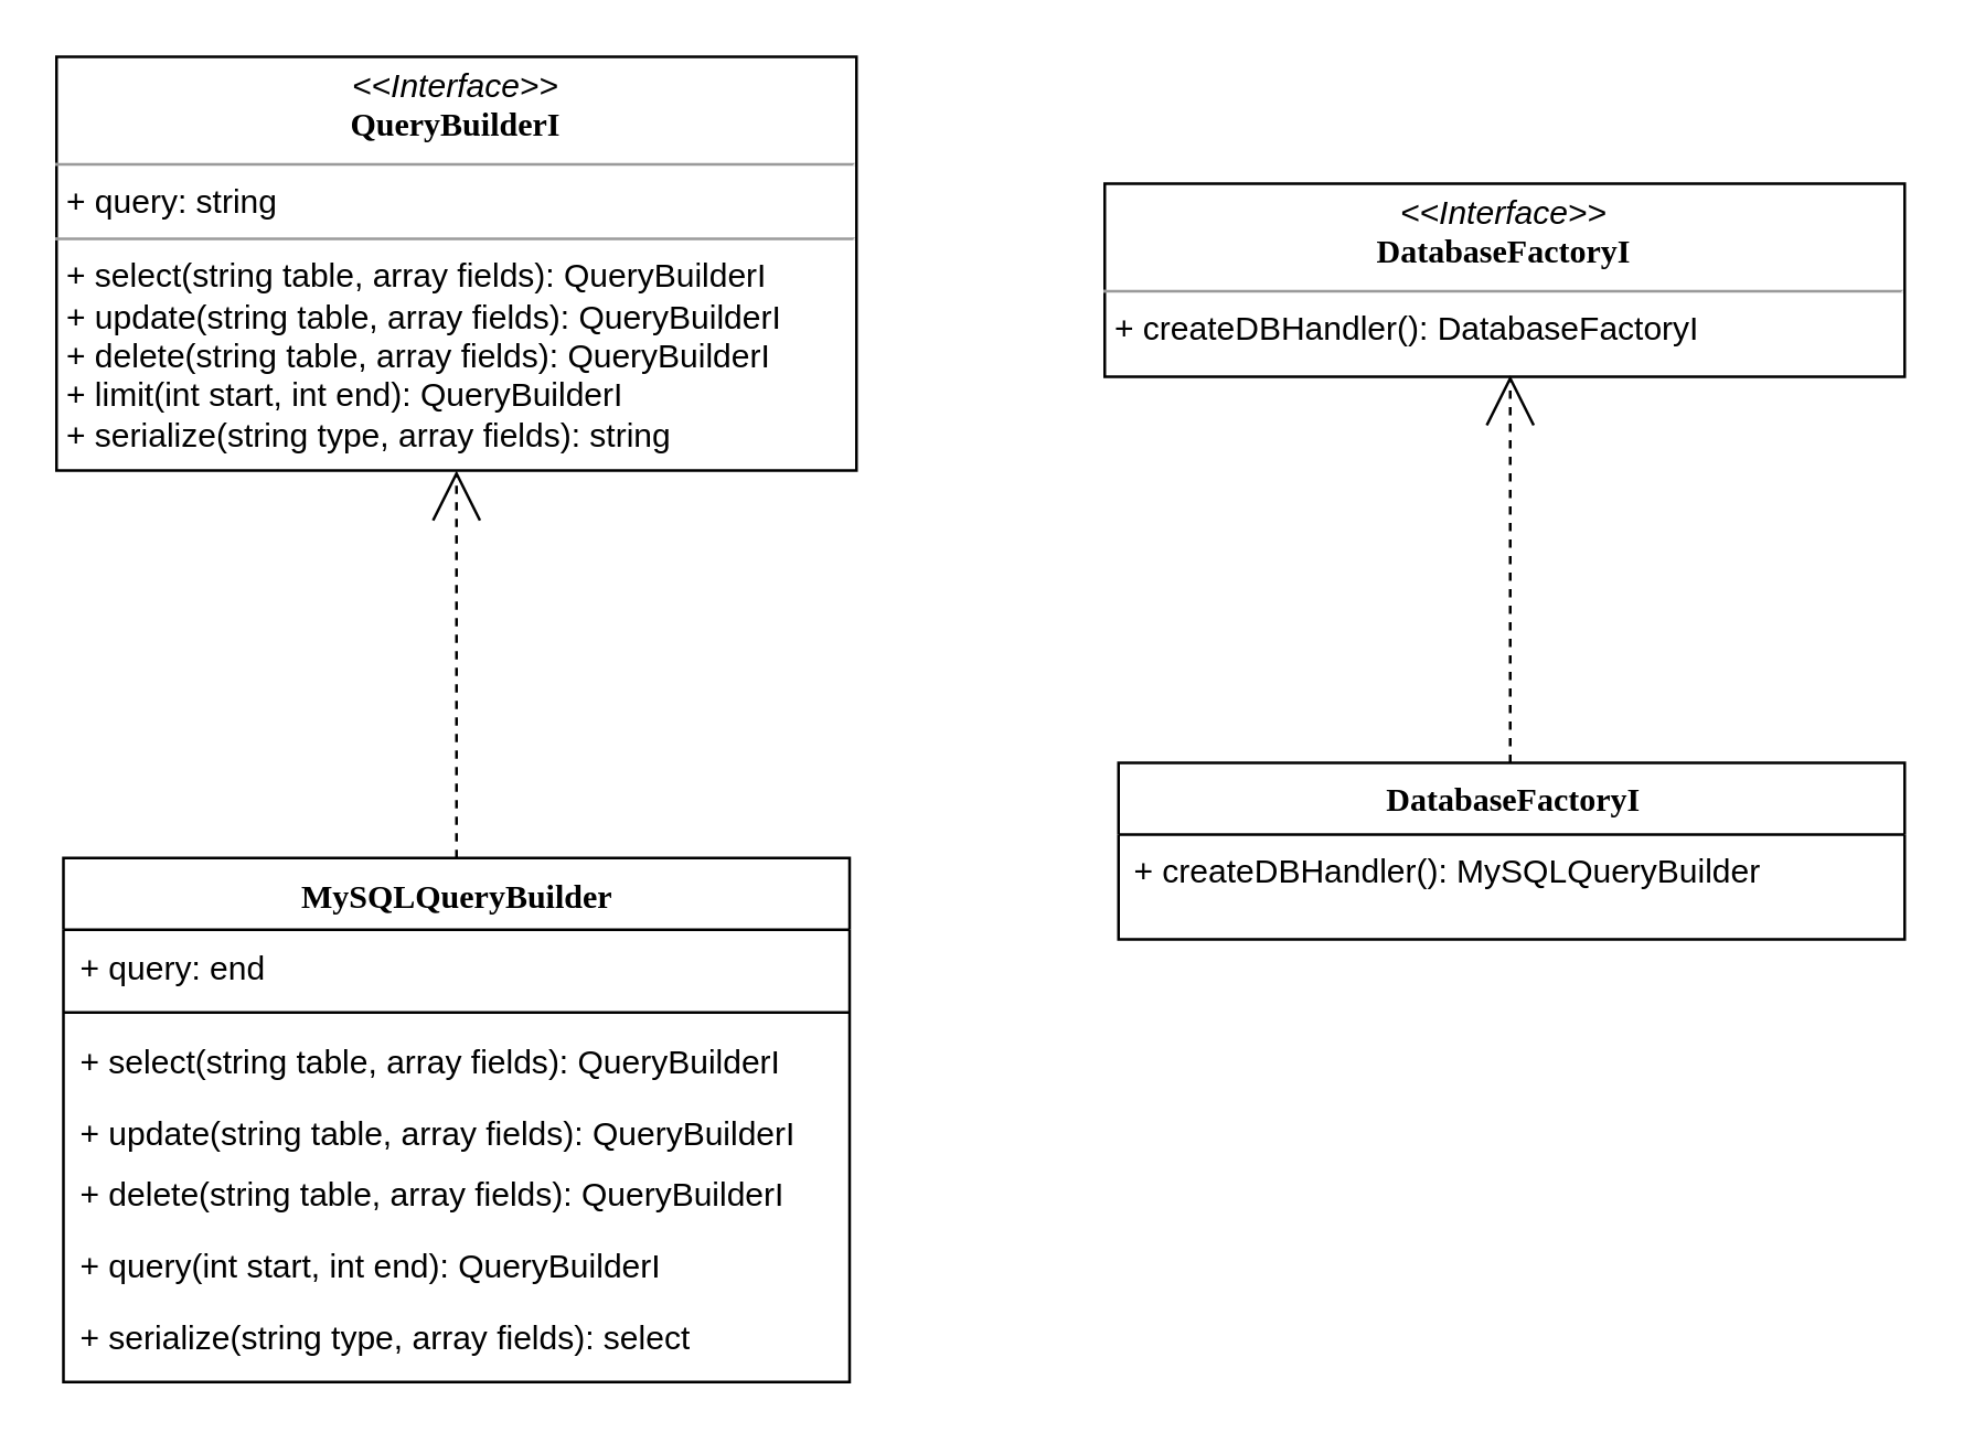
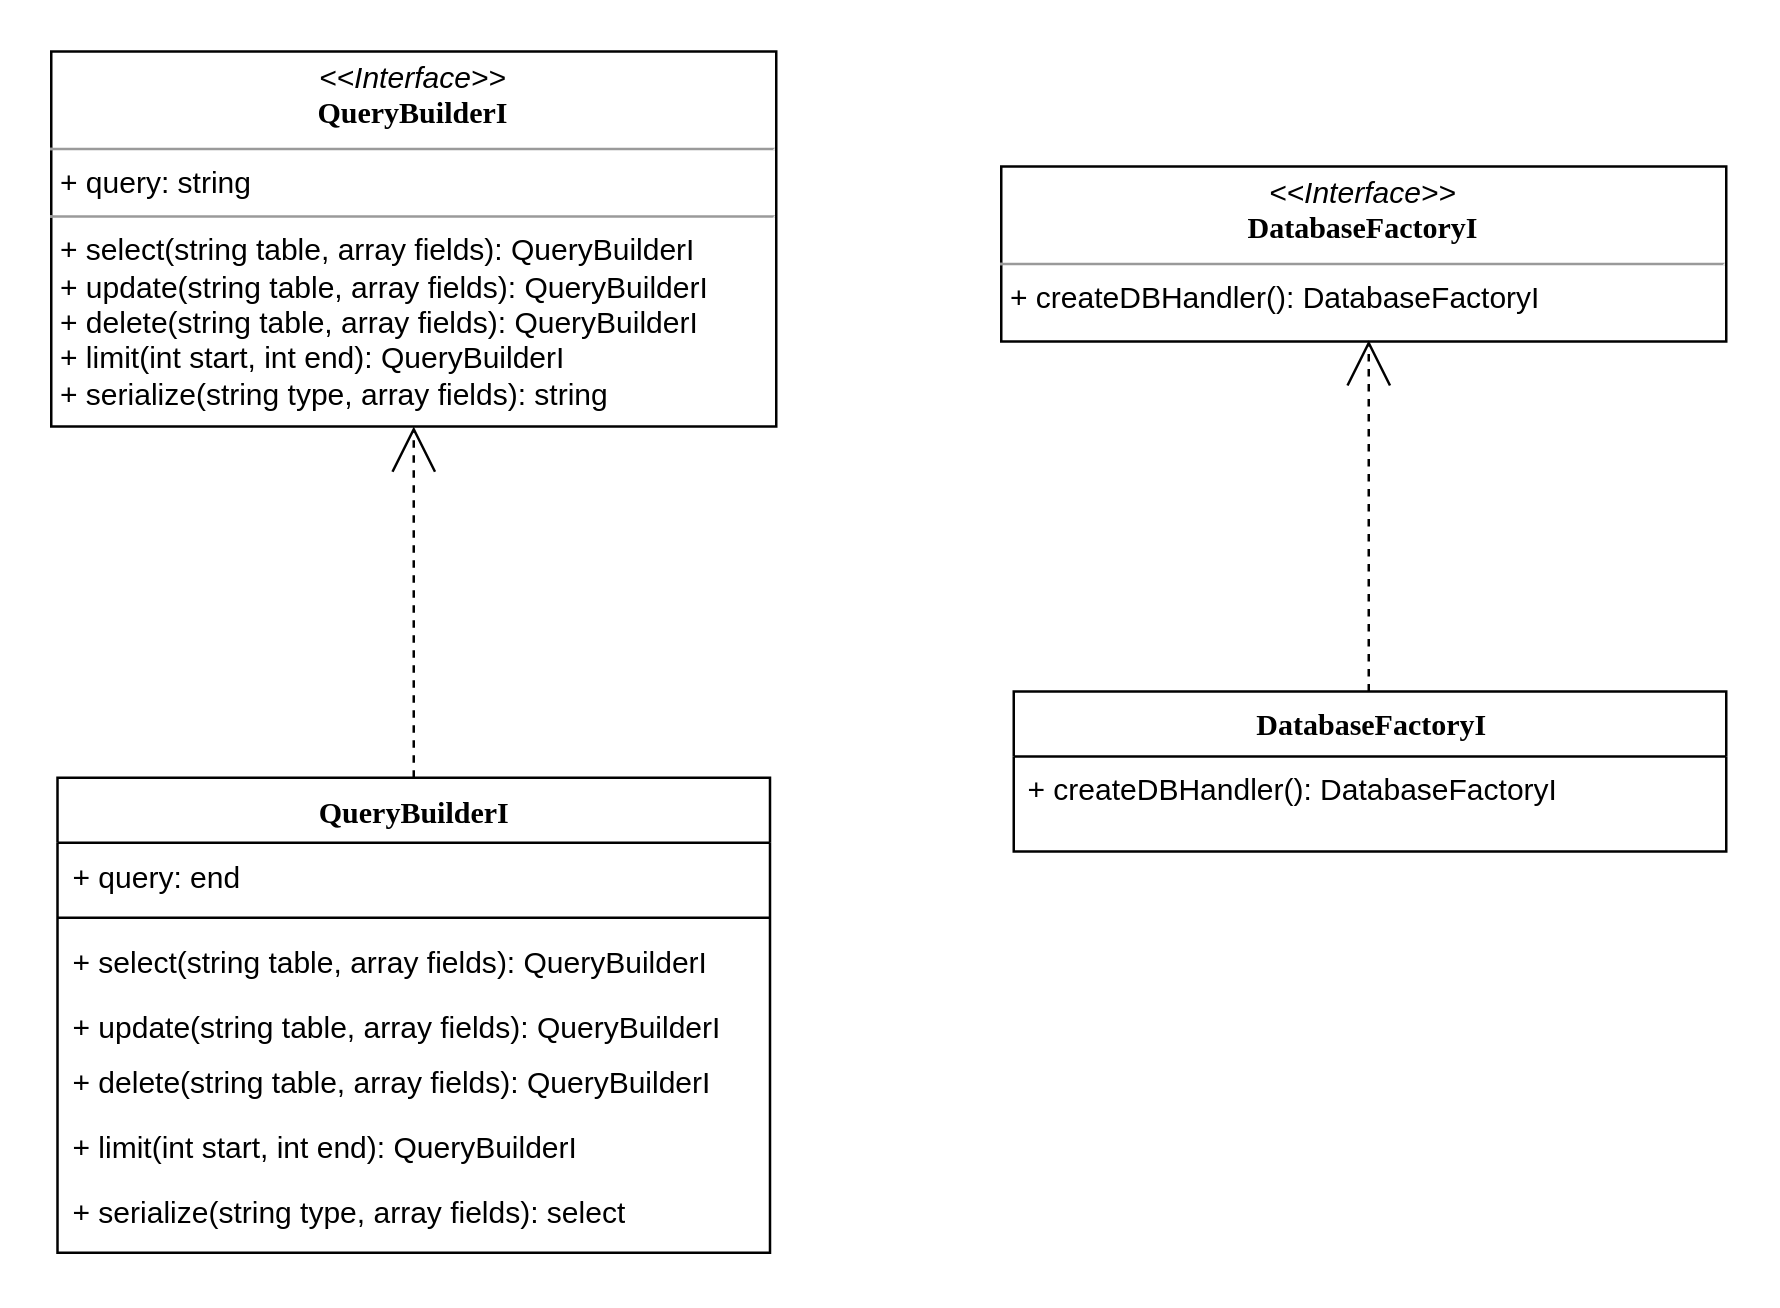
  <mxCell id="0" />
  <mxCell id="1" parent="0" />
  <mxCell id="2" style="edgeStyle=orthogonalEdgeStyle;rounded=0;html=1;dashed=1;labelBackgroundColor=none;startArrow=none;startFill=0;startSize=8;endArrow=open;endFill=0;endSize=16;fontFamily=Verdana;fontSize=12;" parent="1" source="3" target="11" edge="1"><mxGeometry relative="1" as="geometry"><Array as="points"><mxPoint x="165" y="270" /><mxPoint x="165" y="270" /></Array></mxGeometry></mxCell>
- <mxCell id="3" value="MySQLQueryBuilder" style="swimlane;html=1;fontStyle=1;align=center;verticalAlign=top;childLayout=stackLayout;horizontal=1;startSize=26;horizontalStack=0;resizeParent=1;resizeLast=0;collapsible=1;marginBottom=0;swimlaneFillColor=#ffffff;rounded=0;shadow=0;comic=0;labelBackgroundColor=none;strokeWidth=1;fillColor=none;fontFamily=Verdana;fontSize=12" parent="1" vertex="1"><mxGeometry x="22.5" y="310.5" width="285" height="190" as="geometry" /></mxCell>
+ <mxCell id="3" value="QueryBuilderI" style="swimlane;html=1;fontStyle=1;align=center;verticalAlign=top;childLayout=stackLayout;horizontal=1;startSize=26;horizontalStack=0;resizeParent=1;resizeLast=0;collapsible=1;marginBottom=0;swimlaneFillColor=#ffffff;rounded=0;shadow=0;comic=0;labelBackgroundColor=none;strokeWidth=1;fillColor=none;fontFamily=Verdana;fontSize=12" parent="1" vertex="1"><mxGeometry x="22.5" y="310.5" width="285" height="190" as="geometry" /></mxCell>
  <mxCell id="4" value="+ query: end" style="text;html=1;strokeColor=none;fillColor=none;align=left;verticalAlign=top;spacingLeft=4;spacingRight=4;whiteSpace=wrap;overflow=hidden;rotatable=0;points=[[0,0.5],[1,0.5]];portConstraint=eastwest;" parent="3" vertex="1"><mxGeometry y="26" width="285" height="26" as="geometry" /></mxCell>
  <mxCell id="5" value="" style="line;html=1;strokeWidth=1;fillColor=none;align=left;verticalAlign=middle;spacingTop=-1;spacingLeft=3;spacingRight=3;rotatable=0;labelPosition=right;points=[];portConstraint=eastwest;" parent="3" vertex="1"><mxGeometry y="52" width="285" height="8" as="geometry" /></mxCell>
  <mxCell id="6" value="+ select(&lt;span&gt;string table, array fields&lt;/span&gt;): QueryBuilderI" style="text;html=1;strokeColor=none;fillColor=none;align=left;verticalAlign=top;spacingLeft=4;spacingRight=4;whiteSpace=wrap;overflow=hidden;rotatable=0;points=[[0,0.5],[1,0.5]];portConstraint=eastwest;" parent="3" vertex="1"><mxGeometry y="60" width="285" height="26" as="geometry" /></mxCell>
  <mxCell id="7" value="+ update(&lt;span&gt;string table, array fields&lt;/span&gt;): QueryBuilderI" style="text;html=1;strokeColor=none;fillColor=none;align=left;verticalAlign=top;spacingLeft=4;spacingRight=4;whiteSpace=wrap;overflow=hidden;rotatable=0;points=[[0,0.5],[1,0.5]];portConstraint=eastwest;" vertex="1" parent="3"><mxGeometry y="86" width="285" height="22" as="geometry" /></mxCell>
  <mxCell id="8" value="+ delete(&lt;span&gt;string table, array fields&lt;/span&gt;): QueryBuilderI" style="text;html=1;strokeColor=none;fillColor=none;align=left;verticalAlign=top;spacingLeft=4;spacingRight=4;whiteSpace=wrap;overflow=hidden;rotatable=0;points=[[0,0.5],[1,0.5]];portConstraint=eastwest;" vertex="1" parent="3"><mxGeometry y="108" width="285" height="26" as="geometry" /></mxCell>
- <mxCell id="9" value="+ query(int start, int end): QueryBuilderI" style="text;html=1;strokeColor=none;fillColor=none;align=left;verticalAlign=top;spacingLeft=4;spacingRight=4;whiteSpace=wrap;overflow=hidden;rotatable=0;points=[[0,0.5],[1,0.5]];portConstraint=eastwest;" vertex="1" parent="3"><mxGeometry y="134" width="285" height="26" as="geometry" /></mxCell>
+ <mxCell id="9" value="+ limit(int start, int end): QueryBuilderI" style="text;html=1;strokeColor=none;fillColor=none;align=left;verticalAlign=top;spacingLeft=4;spacingRight=4;whiteSpace=wrap;overflow=hidden;rotatable=0;points=[[0,0.5],[1,0.5]];portConstraint=eastwest;" vertex="1" parent="3"><mxGeometry y="134" width="285" height="26" as="geometry" /></mxCell>
  <mxCell id="10" value="+ serialize(&lt;span&gt;string type, array fields&lt;/span&gt;): select" style="text;html=1;strokeColor=none;fillColor=none;align=left;verticalAlign=top;spacingLeft=4;spacingRight=4;whiteSpace=wrap;overflow=hidden;rotatable=0;points=[[0,0.5],[1,0.5]];portConstraint=eastwest;" vertex="1" parent="3"><mxGeometry y="160" width="285" height="26" as="geometry" /></mxCell>
  <mxCell id="11" value="&lt;p style=&quot;margin: 0px ; margin-top: 4px ; text-align: center&quot;&gt;&lt;i&gt;&amp;lt;&amp;lt;Interface&amp;gt;&amp;gt;&lt;/i&gt;&lt;br&gt;&lt;span style=&quot;font-family: &amp;#34;verdana&amp;#34; ; font-weight: 700&quot;&gt;QueryBuilderI&lt;/span&gt;&lt;br&gt;&lt;/p&gt;&lt;hr size=&quot;1&quot;&gt;&lt;p style=&quot;margin: 0px ; margin-left: 4px&quot;&gt;+ query: string&lt;/p&gt;&lt;hr size=&quot;1&quot;&gt;&lt;p style=&quot;margin: 0px ; margin-left: 4px&quot;&gt;+ select(string table, array fields): QueryBuilderI&lt;/p&gt;&lt;p style=&quot;margin: 0px ; margin-left: 4px&quot;&gt;+ update(string table, array fields): QueryBuilderI&lt;/p&gt;&lt;p style=&quot;margin: 0px ; margin-left: 4px&quot;&gt;+ delete(string table, array fields): QueryBuilderI&lt;br&gt;+ limit(int start, int end): QueryBuilderI&lt;/p&gt;&lt;p style=&quot;margin: 0px ; margin-left: 4px&quot;&gt;+ serialize(string type, array fields): string&lt;/p&gt;" style="verticalAlign=top;align=left;overflow=fill;fontSize=12;fontFamily=Helvetica;html=1;rounded=0;shadow=0;comic=0;labelBackgroundColor=none;strokeWidth=1" parent="1" vertex="1"><mxGeometry x="20" y="20" width="290" height="150" as="geometry" /></mxCell>
  <mxCell id="12" value="&lt;p style=&quot;margin: 0px ; margin-top: 4px ; text-align: center&quot;&gt;&lt;i&gt;&amp;lt;&amp;lt;Interface&amp;gt;&amp;gt;&lt;/i&gt;&lt;br&gt;&lt;span style=&quot;font-family: &amp;#34;verdana&amp;#34; ; font-weight: 700&quot;&gt;DatabaseFactoryI&lt;/span&gt;&lt;br&gt;&lt;/p&gt;&lt;hr size=&quot;1&quot;&gt;&lt;p style=&quot;margin: 0px ; margin-left: 4px&quot;&gt;+ createDBHandler&lt;span&gt;(): DatabaseFactoryI&lt;/span&gt;&lt;/p&gt;" style="verticalAlign=top;align=left;overflow=fill;fontSize=12;fontFamily=Helvetica;html=1;rounded=0;shadow=0;comic=0;labelBackgroundColor=none;strokeWidth=1" vertex="1" parent="1"><mxGeometry x="400" y="66" width="290" height="70" as="geometry" /></mxCell>
  <mxCell id="13" value="DatabaseFactoryI" style="swimlane;html=1;fontStyle=1;align=center;verticalAlign=top;childLayout=stackLayout;horizontal=1;startSize=26;horizontalStack=0;resizeParent=1;resizeLast=0;collapsible=1;marginBottom=0;swimlaneFillColor=#ffffff;rounded=0;shadow=0;comic=0;labelBackgroundColor=none;strokeWidth=1;fillColor=none;fontFamily=Verdana;fontSize=12" vertex="1" parent="1"><mxGeometry x="405" y="276" width="285" height="64" as="geometry" /></mxCell>
- <mxCell id="14" value="+ createDBHandler(): MySQLQueryBuilder" style="text;html=1;strokeColor=none;fillColor=none;align=left;verticalAlign=top;spacingLeft=4;spacingRight=4;whiteSpace=wrap;overflow=hidden;rotatable=0;points=[[0,0.5],[1,0.5]];portConstraint=eastwest;" vertex="1" parent="13"><mxGeometry y="26" width="285" height="26" as="geometry" /></mxCell>
+ <mxCell id="14" value="+ createDBHandler(): DatabaseFactoryI" style="text;html=1;strokeColor=none;fillColor=none;align=left;verticalAlign=top;spacingLeft=4;spacingRight=4;whiteSpace=wrap;overflow=hidden;rotatable=0;points=[[0,0.5],[1,0.5]];portConstraint=eastwest;" vertex="1" parent="13"><mxGeometry y="26" width="285" height="26" as="geometry" /></mxCell>
  <mxCell id="15" style="edgeStyle=orthogonalEdgeStyle;rounded=0;html=1;dashed=1;labelBackgroundColor=none;startArrow=none;startFill=0;startSize=8;endArrow=open;endFill=0;endSize=16;fontFamily=Verdana;fontSize=12;" edge="1" parent="1"><mxGeometry relative="1" as="geometry"><Array as="points"><mxPoint x="547" y="235.5" /><mxPoint x="547" y="235.5" /></Array><mxPoint x="547" y="276" as="sourcePoint" /><mxPoint x="547" y="135.5" as="targetPoint" /></mxGeometry></mxCell>
